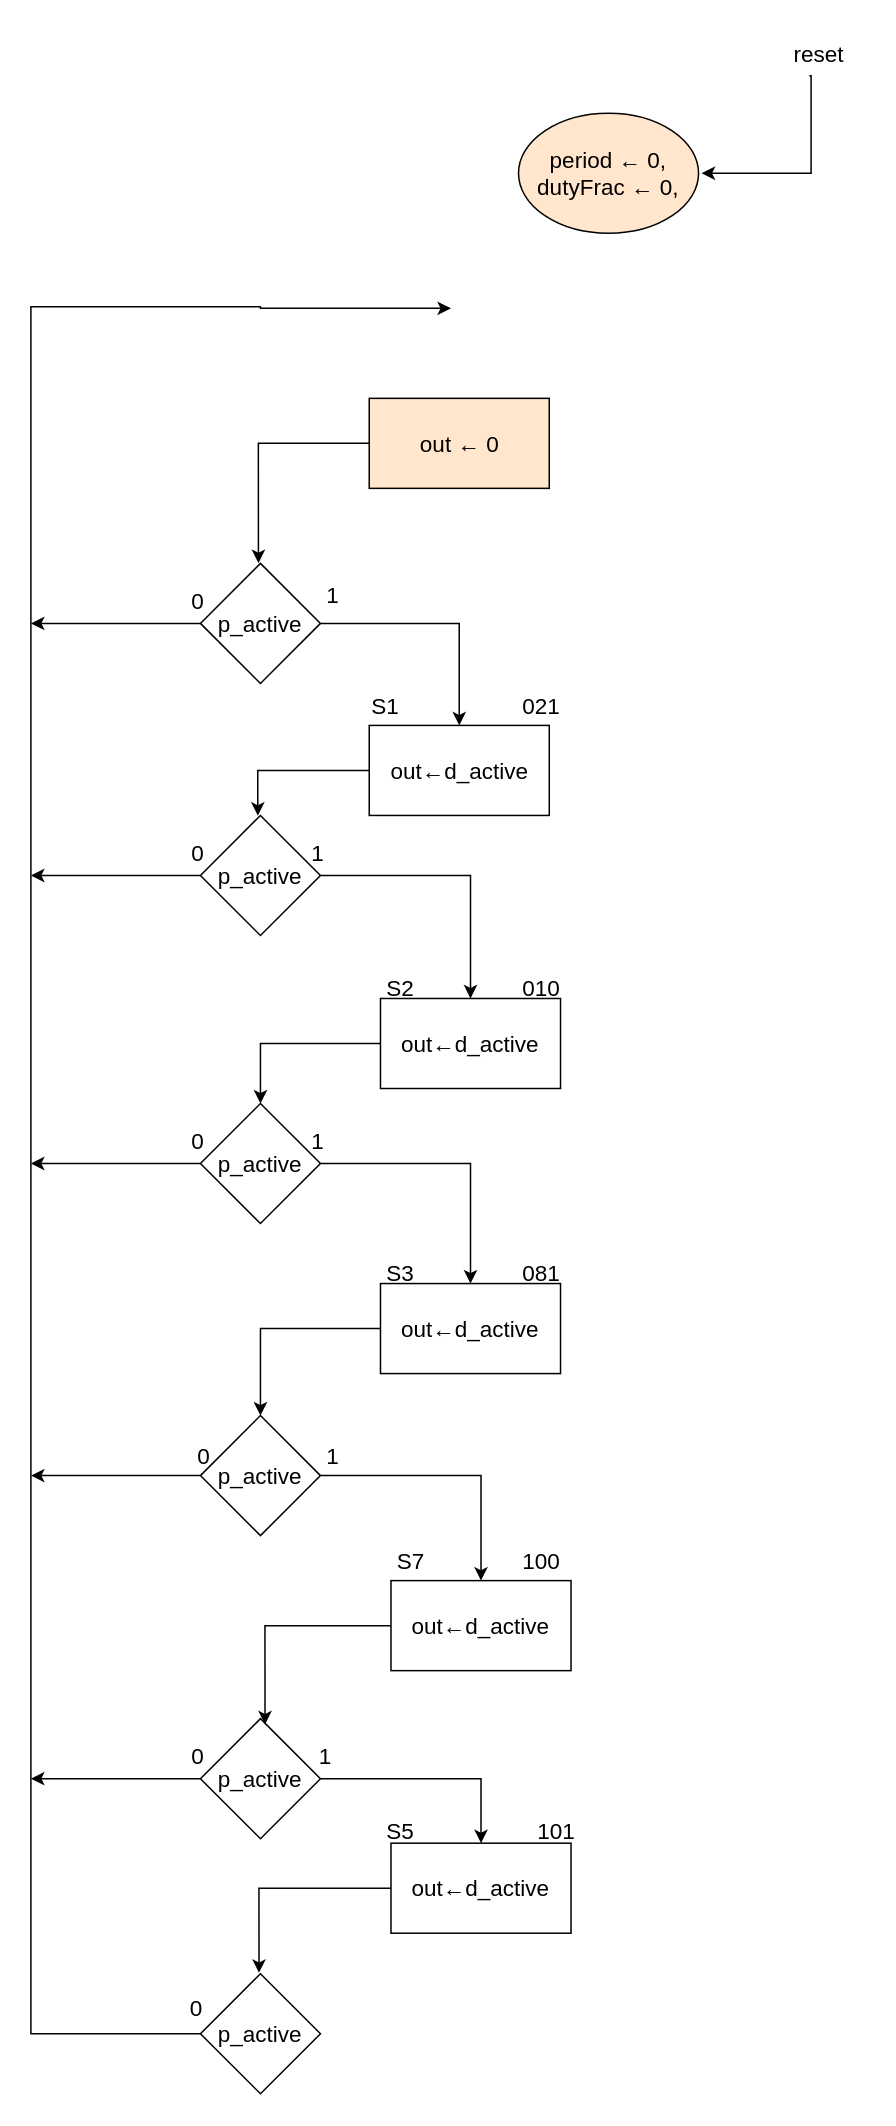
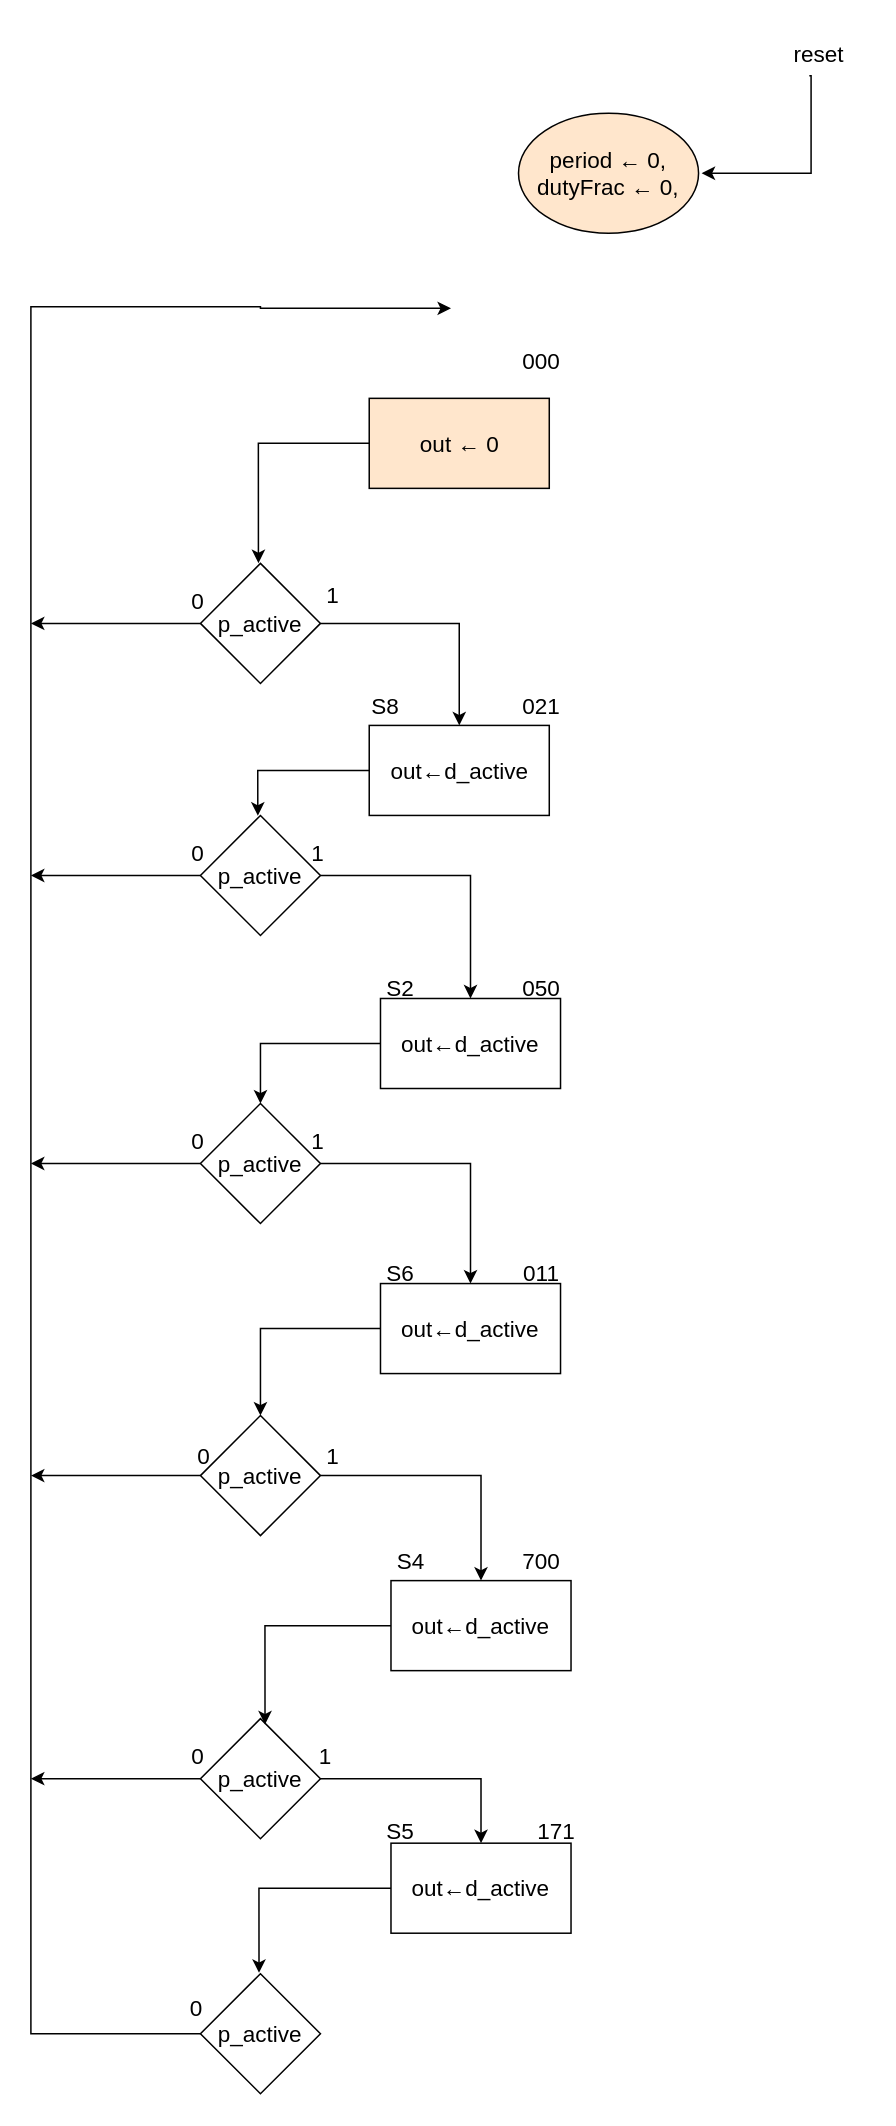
  <mxCell id="0" />
  <mxCell id="1" parent="0" />
  <mxCell id="2" value="" style="edgeStyle=orthogonalEdgeStyle;rounded=0;orthogonalLoop=1;jettySize=auto;html=1;fontSize=15;fontStyle=0;strokeWidth=1;fontColor=#000000;" parent="1" source="4" target="5" edge="1"><mxGeometry relative="1" as="geometry" /></mxCell>
  <mxCell id="3" style="edgeStyle=orthogonalEdgeStyle;rounded=0;orthogonalLoop=1;jettySize=auto;html=1;fontSize=15;fontStyle=0" parent="1" source="4" edge="1"><mxGeometry relative="1" as="geometry"><mxPoint x="20" y="415" as="targetPoint" /></mxGeometry></mxCell>
  <mxCell id="4" value="p_active" style="rhombus;whiteSpace=wrap;html=1;fontSize=15;fontStyle=0;strokeWidth=1;fontColor=#000000;" parent="1" vertex="1"><mxGeometry x="133" y="375" width="80" height="80" as="geometry" /></mxCell>
  <mxCell id="5" value="out←d_active" style="whiteSpace=wrap;html=1;fontSize=15;fontStyle=0;strokeWidth=1;fontColor=#000000;" parent="1" vertex="1"><mxGeometry x="245.5" y="483" width="120" height="60" as="geometry" /></mxCell>
  <mxCell id="6" value="1" style="text;html=1;align=center;verticalAlign=middle;resizable=0;points=[];autosize=1;fontSize=15;fontStyle=0;strokeWidth=1;strokeColor=none;fontColor=#000000;" parent="1" vertex="1"><mxGeometry x="205.5" y="381" width="30" height="30" as="geometry" /></mxCell>
  <mxCell id="7" value="0" style="text;html=1;align=center;verticalAlign=middle;resizable=0;points=[];autosize=1;fontSize=15;fontStyle=0;strokeWidth=1;strokeColor=none;fontColor=#000000;" parent="1" vertex="1"><mxGeometry x="115.5" y="385" width="30" height="30" as="geometry" /></mxCell>
  <mxCell id="8" style="edgeStyle=orthogonalEdgeStyle;rounded=0;orthogonalLoop=1;jettySize=auto;html=1;fontSize=15;fontStyle=0;strokeWidth=1;fontColor=#000000;" parent="1" source="10" target="12" edge="1"><mxGeometry relative="1" as="geometry" /></mxCell>
  <mxCell id="9" style="edgeStyle=orthogonalEdgeStyle;rounded=0;orthogonalLoop=1;jettySize=auto;html=1;fontSize=15;fontStyle=0" parent="1" source="10" edge="1"><mxGeometry relative="1" as="geometry"><mxPoint x="20" y="583" as="targetPoint" /></mxGeometry></mxCell>
  <mxCell id="10" value="p_active" style="rhombus;whiteSpace=wrap;html=1;fontSize=15;fontStyle=0;strokeWidth=1;fontColor=#000000;" parent="1" vertex="1"><mxGeometry x="133" y="543" width="80" height="80" as="geometry" /></mxCell>
  <mxCell id="11" style="edgeStyle=orthogonalEdgeStyle;rounded=0;orthogonalLoop=1;jettySize=auto;html=1;fontSize=15;fontStyle=0" parent="1" source="12" target="15" edge="1"><mxGeometry relative="1" as="geometry" /></mxCell>
  <mxCell id="12" value="out←d_active" style="whiteSpace=wrap;html=1;fontSize=15;fontStyle=0;strokeWidth=1;fontColor=#000000;" parent="1" vertex="1"><mxGeometry x="253" y="665" width="120" height="60" as="geometry" /></mxCell>
  <mxCell id="13" style="edgeStyle=orthogonalEdgeStyle;rounded=0;orthogonalLoop=1;jettySize=auto;html=1;fontSize=15;fontStyle=0;strokeWidth=1;fontColor=#000000;" parent="1" source="15" target="17" edge="1"><mxGeometry relative="1" as="geometry" /></mxCell>
  <mxCell id="14" style="edgeStyle=orthogonalEdgeStyle;rounded=0;orthogonalLoop=1;jettySize=auto;html=1;fontSize=15;fontStyle=0" parent="1" source="15" edge="1"><mxGeometry relative="1" as="geometry"><mxPoint x="20" y="775" as="targetPoint" /></mxGeometry></mxCell>
  <mxCell id="15" value="p_active" style="rhombus;whiteSpace=wrap;html=1;fontSize=15;fontStyle=0;strokeWidth=1;fontColor=#000000;" parent="1" vertex="1"><mxGeometry x="133" y="735" width="80" height="80" as="geometry" /></mxCell>
  <mxCell id="16" style="edgeStyle=orthogonalEdgeStyle;rounded=0;orthogonalLoop=1;jettySize=auto;html=1;fontSize=15;fontStyle=0" parent="1" source="17" target="20" edge="1"><mxGeometry relative="1" as="geometry" /></mxCell>
  <mxCell id="17" value="out←d_active" style="whiteSpace=wrap;html=1;fontSize=15;fontStyle=0;strokeWidth=1;fontColor=#000000;" parent="1" vertex="1"><mxGeometry x="253" y="855" width="120" height="60" as="geometry" /></mxCell>
  <mxCell id="18" style="edgeStyle=orthogonalEdgeStyle;rounded=0;orthogonalLoop=1;jettySize=auto;html=1;fontSize=15;fontStyle=0;strokeWidth=1;fontColor=#000000;" parent="1" source="20" target="21" edge="1"><mxGeometry relative="1" as="geometry" /></mxCell>
  <mxCell id="19" style="edgeStyle=orthogonalEdgeStyle;rounded=0;orthogonalLoop=1;jettySize=auto;html=1;fontSize=15;fontStyle=0" parent="1" source="20" edge="1"><mxGeometry relative="1" as="geometry"><mxPoint x="20" y="983" as="targetPoint" /></mxGeometry></mxCell>
  <mxCell id="20" value="p_active" style="rhombus;whiteSpace=wrap;html=1;fontSize=15;fontStyle=0;strokeWidth=1;fontColor=#000000;" parent="1" vertex="1"><mxGeometry x="133" y="943" width="80" height="80" as="geometry" /></mxCell>
  <mxCell id="21" value="out←d_active" style="whiteSpace=wrap;html=1;fontSize=15;fontStyle=0;strokeWidth=1;fontColor=#000000;" parent="1" vertex="1"><mxGeometry x="260" y="1053" width="120" height="60" as="geometry" /></mxCell>
  <mxCell id="22" style="edgeStyle=orthogonalEdgeStyle;rounded=0;orthogonalLoop=1;jettySize=auto;html=1;fontSize=15;fontStyle=0;strokeWidth=1;fontColor=#000000;" parent="1" source="24" target="25" edge="1"><mxGeometry relative="1" as="geometry" /></mxCell>
  <mxCell id="23" style="edgeStyle=orthogonalEdgeStyle;rounded=0;orthogonalLoop=1;jettySize=auto;html=1;fontSize=15;fontStyle=0" parent="1" source="24" edge="1"><mxGeometry relative="1" as="geometry"><mxPoint x="20" y="1185" as="targetPoint" /></mxGeometry></mxCell>
  <mxCell id="24" value="p_active" style="rhombus;whiteSpace=wrap;html=1;fontSize=15;fontStyle=0;strokeWidth=1;fontColor=#000000;" parent="1" vertex="1"><mxGeometry x="133" y="1145" width="80" height="80" as="geometry" /></mxCell>
  <mxCell id="25" value="out←d_active" style="whiteSpace=wrap;html=1;fontSize=15;fontStyle=0;strokeWidth=1;fontColor=#000000;" parent="1" vertex="1"><mxGeometry x="260" y="1228" width="120" height="60" as="geometry" /></mxCell>
- <mxCell id="26" value="S1" style="text;html=1;align=center;verticalAlign=middle;resizable=0;points=[];autosize=1;fontSize=15;fontStyle=0;strokeWidth=1;strokeColor=none;fontColor=#000000;" parent="1" vertex="1"><mxGeometry x="235.5" y="455" width="40" height="30" as="geometry" /></mxCell>
+ <mxCell id="26" value="S8" style="text;html=1;align=center;verticalAlign=middle;resizable=0;points=[];autosize=1;fontSize=15;fontStyle=0;strokeWidth=1;strokeColor=none;fontColor=#000000;" parent="1" vertex="1"><mxGeometry x="235.5" y="455" width="40" height="30" as="geometry" /></mxCell>
  <mxCell id="27" value="021" style="text;html=1;align=center;verticalAlign=middle;resizable=0;points=[];autosize=1;fontSize=15;fontStyle=0;strokeWidth=1;strokeColor=none;fontColor=#000000;" parent="1" vertex="1"><mxGeometry x="335" y="455" width="50" height="30" as="geometry" /></mxCell>
  <mxCell id="28" value="S2" style="text;html=1;align=center;verticalAlign=middle;resizable=0;points=[];autosize=1;fontSize=15;fontStyle=0;strokeWidth=1;strokeColor=none;fontColor=#000000;" parent="1" vertex="1"><mxGeometry x="245.5" y="643" width="40" height="30" as="geometry" /></mxCell>
- <mxCell id="29" value="010" style="text;html=1;align=center;verticalAlign=middle;resizable=0;points=[];autosize=1;fontSize=15;fontStyle=0;strokeWidth=1;strokeColor=none;fontColor=#000000;" parent="1" vertex="1"><mxGeometry x="335" y="643" width="50" height="30" as="geometry" /></mxCell>
- <mxCell id="30" value="S3" style="text;html=1;align=center;verticalAlign=middle;resizable=0;points=[];autosize=1;fontSize=15;fontStyle=0;strokeWidth=1;strokeColor=none;fontColor=#000000;" parent="1" vertex="1"><mxGeometry x="245.5" y="833" width="40" height="30" as="geometry" /></mxCell>
- <mxCell id="31" value="081" style="text;html=1;align=center;verticalAlign=middle;resizable=0;points=[];autosize=1;fontSize=15;fontStyle=0;strokeWidth=1;strokeColor=none;fontColor=#000000;" parent="1" vertex="1"><mxGeometry x="335" y="833" width="50" height="30" as="geometry" /></mxCell>
- <mxCell id="32" value="S7" style="text;html=1;align=center;verticalAlign=middle;resizable=0;points=[];autosize=1;fontSize=15;fontStyle=0;strokeWidth=1;strokeColor=none;fontColor=#000000;" parent="1" vertex="1"><mxGeometry x="253" y="1025" width="40" height="30" as="geometry" /></mxCell>
- <mxCell id="33" value="100" style="text;html=1;align=center;verticalAlign=middle;resizable=0;points=[];autosize=1;fontSize=15;fontStyle=0;strokeWidth=1;strokeColor=none;fontColor=#000000;" parent="1" vertex="1"><mxGeometry x="335" y="1025" width="50" height="30" as="geometry" /></mxCell>
+ <mxCell id="29" value="050" style="text;html=1;align=center;verticalAlign=middle;resizable=0;points=[];autosize=1;fontSize=15;fontStyle=0;strokeWidth=1;strokeColor=none;fontColor=#000000;" parent="1" vertex="1"><mxGeometry x="335" y="643" width="50" height="30" as="geometry" /></mxCell>
+ <mxCell id="30" value="S6" style="text;html=1;align=center;verticalAlign=middle;resizable=0;points=[];autosize=1;fontSize=15;fontStyle=0;strokeWidth=1;strokeColor=none;fontColor=#000000;" parent="1" vertex="1"><mxGeometry x="245.5" y="833" width="40" height="30" as="geometry" /></mxCell>
+ <mxCell id="31" value="011" style="text;html=1;align=center;verticalAlign=middle;resizable=0;points=[];autosize=1;fontSize=15;fontStyle=0;strokeWidth=1;strokeColor=none;fontColor=#000000;" parent="1" vertex="1"><mxGeometry x="335" y="833" width="50" height="30" as="geometry" /></mxCell>
+ <mxCell id="32" value="S4" style="text;html=1;align=center;verticalAlign=middle;resizable=0;points=[];autosize=1;fontSize=15;fontStyle=0;strokeWidth=1;strokeColor=none;fontColor=#000000;" parent="1" vertex="1"><mxGeometry x="253" y="1025" width="40" height="30" as="geometry" /></mxCell>
+ <mxCell id="33" value="700" style="text;html=1;align=center;verticalAlign=middle;resizable=0;points=[];autosize=1;fontSize=15;fontStyle=0;strokeWidth=1;strokeColor=none;fontColor=#000000;" parent="1" vertex="1"><mxGeometry x="335" y="1025" width="50" height="30" as="geometry" /></mxCell>
  <mxCell id="34" value="S5" style="text;html=1;align=center;verticalAlign=middle;resizable=0;points=[];autosize=1;fontSize=15;fontStyle=0;strokeWidth=1;strokeColor=none;fontColor=#000000;" parent="1" vertex="1"><mxGeometry x="245.5" y="1205" width="40" height="30" as="geometry" /></mxCell>
- <mxCell id="35" value="101" style="text;html=1;align=center;verticalAlign=middle;resizable=0;points=[];autosize=1;fontSize=15;fontStyle=0;strokeWidth=1;strokeColor=none;fontColor=#000000;" parent="1" vertex="1"><mxGeometry x="345" y="1205" width="50" height="30" as="geometry" /></mxCell>
+ <mxCell id="35" value="171" style="text;html=1;align=center;verticalAlign=middle;resizable=0;points=[];autosize=1;fontSize=15;fontStyle=0;strokeWidth=1;strokeColor=none;fontColor=#000000;" parent="1" vertex="1"><mxGeometry x="345" y="1205" width="50" height="30" as="geometry" /></mxCell>
  <mxCell id="36" value="0" style="text;html=1;align=center;verticalAlign=middle;resizable=0;points=[];autosize=1;strokeColor=none;fillColor=none;fontColor=#000000;fontSize=15;strokeWidth=1;fontStyle=0" parent="1" vertex="1"><mxGeometry x="115.5" y="553" width="30" height="30" as="geometry" /></mxCell>
  <mxCell id="37" value="1" style="text;html=1;align=center;verticalAlign=middle;resizable=0;points=[];autosize=1;strokeColor=none;fillColor=none;fontColor=#000000;fontSize=15;strokeWidth=1;fontStyle=0" parent="1" vertex="1"><mxGeometry x="195.5" y="553" width="30" height="30" as="geometry" /></mxCell>
  <mxCell id="38" value="0" style="text;html=1;align=center;verticalAlign=middle;resizable=0;points=[];autosize=1;strokeColor=none;fillColor=none;fontColor=#000000;fontSize=15;strokeWidth=1;fontStyle=0" parent="1" vertex="1"><mxGeometry x="115.5" y="745" width="30" height="30" as="geometry" /></mxCell>
  <mxCell id="39" value="1" style="text;html=1;align=center;verticalAlign=middle;resizable=0;points=[];autosize=1;strokeColor=none;fillColor=none;fontColor=#000000;fontSize=15;strokeWidth=1;fontStyle=0" parent="1" vertex="1"><mxGeometry x="195.5" y="745" width="30" height="30" as="geometry" /></mxCell>
  <mxCell id="40" value="0" style="text;html=1;align=center;verticalAlign=middle;resizable=0;points=[];autosize=1;strokeColor=none;fillColor=none;fontColor=#000000;fontSize=15;strokeWidth=1;fontStyle=0" parent="1" vertex="1"><mxGeometry x="120" y="955" width="30" height="30" as="geometry" /></mxCell>
  <mxCell id="41" value="1" style="text;html=1;align=center;verticalAlign=middle;resizable=0;points=[];autosize=1;strokeColor=none;fillColor=none;fontColor=#000000;fontSize=15;strokeWidth=1;fontStyle=0" parent="1" vertex="1"><mxGeometry x="205.5" y="955" width="30" height="30" as="geometry" /></mxCell>
  <mxCell id="42" value="0" style="text;html=1;align=center;verticalAlign=middle;resizable=0;points=[];autosize=1;strokeColor=none;fillColor=none;fontColor=#000000;fontSize=15;strokeWidth=1;fontStyle=0" parent="1" vertex="1"><mxGeometry x="115.5" y="1155" width="30" height="30" as="geometry" /></mxCell>
  <mxCell id="43" value="1" style="text;html=1;align=center;verticalAlign=middle;resizable=0;points=[];autosize=1;strokeColor=none;fillColor=none;fontColor=#000000;fontSize=15;strokeWidth=1;fontStyle=0" parent="1" vertex="1"><mxGeometry x="200.5" y="1155" width="30" height="30" as="geometry" /></mxCell>
  <mxCell id="44" style="edgeStyle=orthogonalEdgeStyle;rounded=0;orthogonalLoop=1;jettySize=auto;html=1;entryX=0.538;entryY=0.048;entryDx=0;entryDy=0;entryPerimeter=0;fontSize=15;fontStyle=0" parent="1" source="21" target="24" edge="1"><mxGeometry relative="1" as="geometry" /></mxCell>
  <mxCell id="45" style="edgeStyle=orthogonalEdgeStyle;rounded=0;orthogonalLoop=1;jettySize=auto;html=1;entryX=0.478;entryY=0.002;entryDx=0;entryDy=0;entryPerimeter=0;fontSize=15;fontStyle=0" parent="1" source="5" target="10" edge="1"><mxGeometry relative="1" as="geometry" /></mxCell>
  <mxCell id="46" value="p_active" style="rhombus;whiteSpace=wrap;html=1;fontSize=15;fontStyle=0;strokeWidth=1;fontColor=#000000;" parent="1" vertex="1"><mxGeometry x="133" y="1315" width="80" height="80" as="geometry" /></mxCell>
  <mxCell id="47" style="edgeStyle=orthogonalEdgeStyle;rounded=0;orthogonalLoop=1;jettySize=auto;html=1;entryX=0.488;entryY=-0.007;entryDx=0;entryDy=0;entryPerimeter=0;fontSize=15;fontStyle=0" parent="1" source="25" target="46" edge="1"><mxGeometry relative="1" as="geometry" /></mxCell>
  <mxCell id="48" value="period&amp;nbsp;← 0,&lt;br style=&quot;font-size: 15px;&quot;&gt;dutyFrac&amp;nbsp;← 0," style="ellipse;whiteSpace=wrap;html=1;fontSize=15;fontStyle=0;fillColor=#ffe6cc;" parent="1" vertex="1"><mxGeometry x="345" y="75" width="120" height="80" as="geometry" /></mxCell>
  <mxCell id="49" value="" style="edgeStyle=orthogonalEdgeStyle;rounded=0;orthogonalLoop=1;jettySize=auto;html=1;fontSize=15;fontStyle=0;entryX=0.483;entryY=-0.002;entryDx=0;entryDy=0;entryPerimeter=0;" parent="1" source="50" target="4" edge="1"><mxGeometry relative="1" as="geometry"><mxPoint x="330" y="205" as="targetPoint" /></mxGeometry></mxCell>
  <mxCell id="50" value="out&amp;nbsp;← 0" style="whiteSpace=wrap;html=1;fontSize=15;fontStyle=0;fillColor=#ffe6cc;" parent="1" vertex="1"><mxGeometry x="245.5" y="265" width="120" height="60" as="geometry" /></mxCell>
+ <mxCell id="51" value="000" style="text;html=1;align=center;verticalAlign=middle;resizable=0;points=[];autosize=1;strokeColor=none;fillColor=none;fontSize=15;fontStyle=0" parent="1" vertex="1"><mxGeometry x="335" y="225" width="50" height="30" as="geometry" /></mxCell>
  <mxCell id="52" style="edgeStyle=orthogonalEdgeStyle;rounded=0;orthogonalLoop=1;jettySize=auto;html=1;entryX=1.017;entryY=0.614;entryDx=0;entryDy=0;entryPerimeter=0;fontSize=15;fontStyle=0;exitX=0.397;exitY=1;exitDx=0;exitDy=0;exitPerimeter=0;" parent="1" source="55" edge="1"><mxGeometry relative="1" as="geometry"><Array as="points"><mxPoint x="540" y="115" /></Array><mxPoint x="550" y="75" as="sourcePoint" /><mxPoint x="467.04" y="115" as="targetPoint" /></mxGeometry></mxCell>
  <mxCell id="53" style="edgeStyle=orthogonalEdgeStyle;rounded=0;orthogonalLoop=1;jettySize=auto;html=1;fontSize=15;fontStyle=0" parent="1" source="46" edge="1"><mxGeometry relative="1" as="geometry"><Array as="points"><mxPoint x="20" y="1355" /><mxPoint x="20" y="204" /><mxPoint x="173" y="204" /><mxPoint x="220" y="205" /></Array><mxPoint x="300" y="205" as="targetPoint" /></mxGeometry></mxCell>
  <mxCell id="54" value="0" style="text;html=1;align=center;verticalAlign=middle;resizable=0;points=[];autosize=1;strokeColor=none;fillColor=none;fontSize=15;fontStyle=0" parent="1" vertex="1"><mxGeometry x="115" y="1323" width="30" height="30" as="geometry" /></mxCell>
  <mxCell id="55" value="&lt;font style=&quot;font-size: 15px;&quot;&gt;reset&lt;/font&gt;" style="text;html=1;align=center;verticalAlign=middle;resizable=0;points=[];autosize=1;strokeColor=none;fillColor=none;" parent="1" vertex="1"><mxGeometry x="515" y="20" width="60" height="30" as="geometry" /></mxCell>
